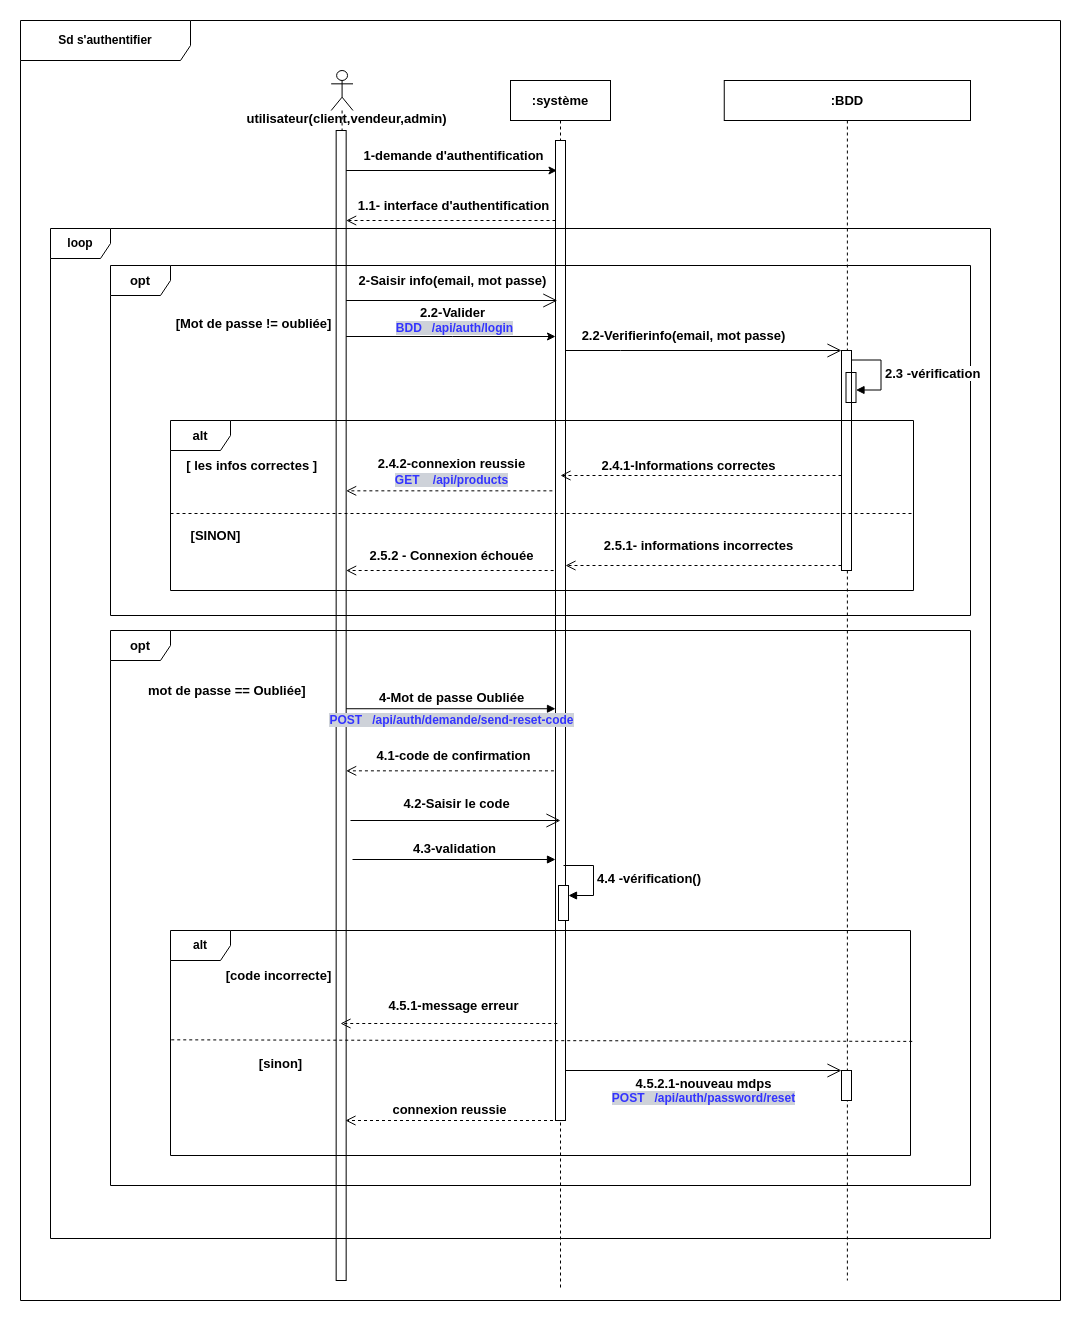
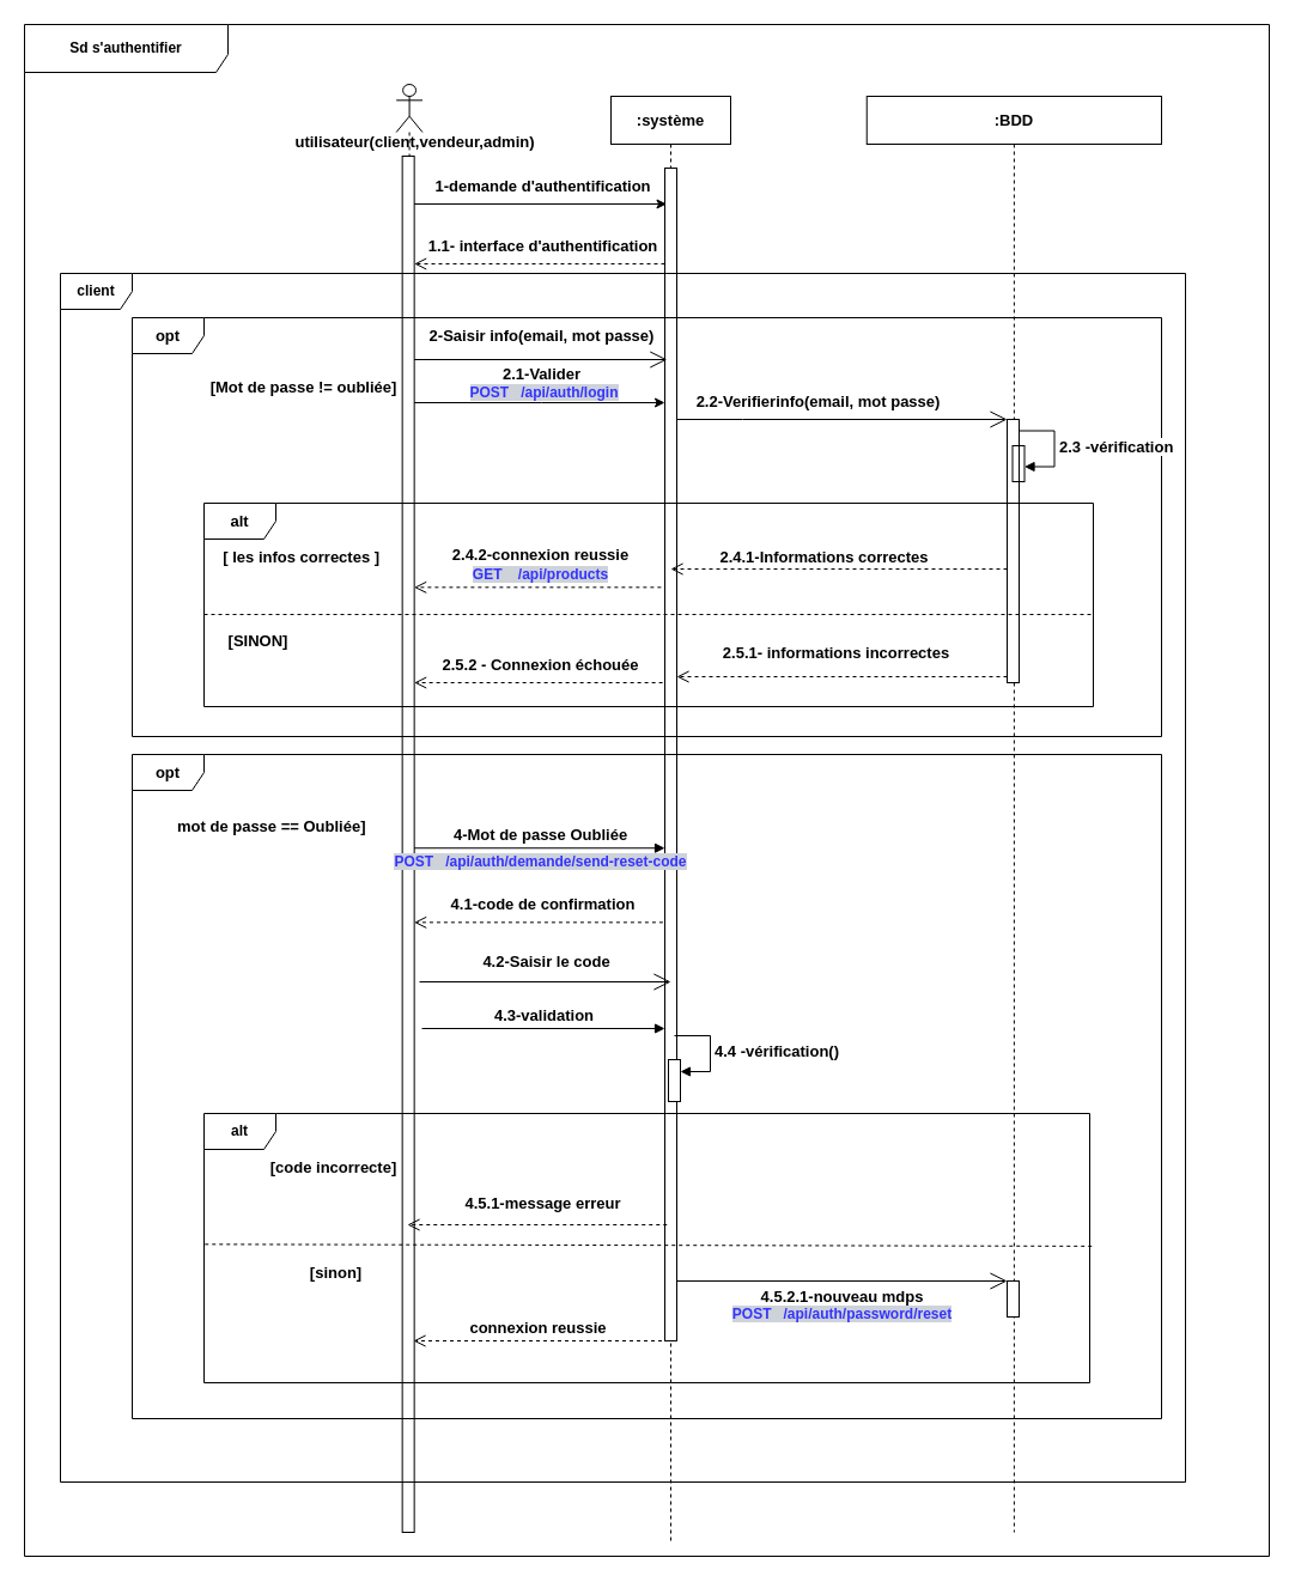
  <mxCell id="0" />
  <mxCell id="1" parent="0" />
  <mxCell id="2" value="" style="shape=umlLifeline;perimeter=lifelinePerimeter;whiteSpace=wrap;html=1;container=1;dropTarget=0;collapsible=0;recursiveResize=0;outlineConnect=0;portConstraint=eastwest;newEdgeStyle={&quot;curved&quot;:0,&quot;rounded&quot;:0};participant=umlActor;fontStyle=1;fontSize=13;" vertex="1" parent="1"><mxGeometry x="330.66" y="70" width="21.84" height="1210" as="geometry" /></mxCell>
  <mxCell id="3" value="" style="html=1;points=[[0,0,0,0,5],[0,1,0,0,-5],[1,0,0,0,5],[1,1,0,0,-5]];perimeter=orthogonalPerimeter;outlineConnect=0;targetShapes=umlLifeline;portConstraint=eastwest;newEdgeStyle={&quot;curved&quot;:0,&quot;rounded&quot;:0};fontStyle=1;fontSize=13;" vertex="1" parent="2"><mxGeometry x="5" y="60" width="10" height="1150" as="geometry" /></mxCell>
  <mxCell id="4" value="utilisateur(client,vendeur,admin)" style="text;html=1;align=center;verticalAlign=middle;resizable=0;points=[];autosize=1;strokeColor=none;fillColor=none;fontStyle=1;fontSize=13;" vertex="1" parent="1"><mxGeometry x="241" y="103" width="210" height="30" as="geometry" /></mxCell>
  <mxCell id="5" value=":système" style="shape=umlLifeline;perimeter=lifelinePerimeter;whiteSpace=wrap;html=1;container=1;dropTarget=0;collapsible=0;recursiveResize=0;outlineConnect=0;portConstraint=eastwest;newEdgeStyle={&quot;curved&quot;:0,&quot;rounded&quot;:0};fontStyle=1;fontSize=13;" vertex="1" parent="1"><mxGeometry x="510" y="80" width="100" height="1210" as="geometry" /></mxCell>
  <mxCell id="6" value="" style="html=1;points=[[0,0,0,0,5],[0,1,0,0,-5],[1,0,0,0,5],[1,1,0,0,-5]];perimeter=orthogonalPerimeter;outlineConnect=0;targetShapes=umlLifeline;portConstraint=eastwest;newEdgeStyle={&quot;curved&quot;:0,&quot;rounded&quot;:0};fontStyle=1;fontSize=13;" vertex="1" parent="5"><mxGeometry x="45" y="60" width="10" height="980" as="geometry" /></mxCell>
  <mxCell id="7" value=":BDD" style="shape=umlLifeline;perimeter=lifelinePerimeter;whiteSpace=wrap;html=1;container=1;dropTarget=0;collapsible=0;recursiveResize=0;outlineConnect=0;portConstraint=eastwest;newEdgeStyle={&quot;curved&quot;:0,&quot;rounded&quot;:0};fontStyle=1;fontSize=13;" vertex="1" parent="1"><mxGeometry x="723.75" y="80" width="246.25" height="1200" as="geometry" /></mxCell>
  <mxCell id="8" value="" style="html=1;points=[[0,0,0,0,5],[0,1,0,0,-5],[1,0,0,0,5],[1,1,0,0,-5]];perimeter=orthogonalPerimeter;outlineConnect=0;targetShapes=umlLifeline;portConstraint=eastwest;newEdgeStyle={&quot;curved&quot;:0,&quot;rounded&quot;:0};fontStyle=1" vertex="1" parent="7"><mxGeometry x="117.25" y="990" width="10" height="30" as="geometry" /></mxCell>
  <mxCell id="9" value="" style="endArrow=classic;html=1;rounded=0;fontStyle=1;fontSize=13;" edge="1" parent="1" source="3"><mxGeometry width="50" height="50" relative="1" as="geometry"><mxPoint x="350" y="170" as="sourcePoint" /><mxPoint x="556.5" y="170" as="targetPoint" /><Array as="points"><mxPoint x="441.5" y="170" /><mxPoint x="471.5" y="170" /></Array></mxGeometry></mxCell>
  <mxCell id="10" value="1-demande d'authentification" style="text;html=1;align=center;verticalAlign=middle;resizable=0;points=[];autosize=1;strokeColor=none;fillColor=none;fontStyle=1;fontSize=13;" vertex="1" parent="1"><mxGeometry x="357.5" y="140" width="190" height="30" as="geometry" /></mxCell>
  <mxCell id="11" value="" style="html=1;verticalAlign=bottom;endArrow=open;dashed=1;endSize=8;curved=0;rounded=0;fontStyle=1;fontSize=13;" edge="1" parent="1" target="3"><mxGeometry relative="1" as="geometry"><mxPoint x="555" y="220" as="sourcePoint" /><mxPoint x="350" y="220" as="targetPoint" /></mxGeometry></mxCell>
  <mxCell id="12" value="1.1- interface d'authentification" style="text;html=1;align=center;verticalAlign=middle;resizable=0;points=[];autosize=1;strokeColor=none;fillColor=none;fontStyle=1;fontSize=13;" vertex="1" parent="1"><mxGeometry x="352.5" y="190" width="200" height="30" as="geometry" /></mxCell>
  <mxCell id="13" value="&lt;br style=&quot;font-size: 13px;&quot;&gt;[Mot de passe != oubliée]" style="text;html=1;align=center;verticalAlign=middle;resizable=0;points=[];autosize=1;strokeColor=none;fillColor=none;fontStyle=1;fontSize=13;" vertex="1" parent="1"><mxGeometry x="167.5" y="295" width="170" height="40" as="geometry" /></mxCell>
  <mxCell id="14" value="2-Saisir info(email, mot passe)" style="text;html=1;align=center;verticalAlign=middle;resizable=0;points=[];autosize=1;strokeColor=none;fillColor=none;fontStyle=1;fontSize=13;" vertex="1" parent="1"><mxGeometry x="351.84" y="265" width="200" height="30" as="geometry" /></mxCell>
  <mxCell id="15" value="" style="endArrow=open;endFill=1;endSize=12;html=1;rounded=0;fontFamily=Helvetica;fontSize=13;fontColor=default;fontStyle=1" edge="1" parent="1" source="3"><mxGeometry width="160" relative="1" as="geometry"><mxPoint x="351.84" y="300" as="sourcePoint" /><mxPoint x="556.84" y="300" as="targetPoint" /></mxGeometry></mxCell>
  <mxCell id="16" value="" style="endArrow=open;endFill=1;endSize=12;html=1;rounded=0;fontFamily=Helvetica;fontSize=13;fontColor=default;fontStyle=1" edge="1" parent="1" target="18"><mxGeometry width="160" relative="1" as="geometry"><mxPoint x="565" y="350" as="sourcePoint" /><mxPoint x="794.5" y="350" as="targetPoint" /><Array as="points"><mxPoint x="620" y="350" /></Array></mxGeometry></mxCell>
  <mxCell id="17" value="2.2-Verifierinfo(email, mot passe)" style="text;html=1;align=center;verticalAlign=middle;resizable=0;points=[];autosize=1;strokeColor=none;fillColor=none;fontStyle=1;fontSize=13;" vertex="1" parent="1"><mxGeometry x="577.5" y="320" width="210" height="30" as="geometry" /></mxCell>
  <mxCell id="18" value="" style="html=1;points=[[0,0,0,0,5],[0,1,0,0,-5],[1,0,0,0,5],[1,1,0,0,-5]];perimeter=orthogonalPerimeter;outlineConnect=0;targetShapes=umlLifeline;portConstraint=eastwest;newEdgeStyle={&quot;curved&quot;:0,&quot;rounded&quot;:0};align=center;verticalAlign=middle;fontFamily=Helvetica;fontSize=13;fontColor=default;fillColor=default;gradientColor=none;fontStyle=1" vertex="1" parent="1"><mxGeometry x="841" y="350" width="10" height="220" as="geometry" /></mxCell>
  <mxCell id="19" value="" style="html=1;points=[[0,0,0,0,5],[0,1,0,0,-5],[1,0,0,0,5],[1,1,0,0,-5]];perimeter=orthogonalPerimeter;outlineConnect=0;targetShapes=umlLifeline;portConstraint=eastwest;newEdgeStyle={&quot;curved&quot;:0,&quot;rounded&quot;:0};align=center;verticalAlign=middle;fontFamily=Helvetica;fontSize=13;fontColor=default;fillColor=none;gradientColor=none;fontStyle=1" vertex="1" parent="1"><mxGeometry x="845.5" y="372" width="10" height="30" as="geometry" /></mxCell>
  <mxCell id="20" value="alt" style="shape=umlFrame;whiteSpace=wrap;html=1;pointerEvents=0;fontStyle=1;fontSize=13;" vertex="1" parent="1"><mxGeometry x="170" y="420" width="743" height="170" as="geometry" /></mxCell>
  <mxCell id="21" value="" style="endArrow=none;dashed=1;html=1;rounded=0;fontFamily=Helvetica;fontSize=13;fontColor=default;fontStyle=1;entryX=0.999;entryY=0.553;entryDx=0;entryDy=0;entryPerimeter=0;" edge="1" parent="1"><mxGeometry width="50" height="50" relative="1" as="geometry"><mxPoint x="170" y="513" as="sourcePoint" /><mxPoint x="912.257" y="513.01" as="targetPoint" /></mxGeometry></mxCell>
  <mxCell id="22" value="[ les infos correctes ]&amp;nbsp;" style="text;html=1;align=center;verticalAlign=middle;resizable=0;points=[];autosize=1;strokeColor=none;fillColor=none;fontFamily=Helvetica;fontSize=13;fontColor=default;fontStyle=1" vertex="1" parent="1"><mxGeometry x="177.5" y="450" width="150" height="30" as="geometry" /></mxCell>
  <mxCell id="23" value="[SINON]" style="text;html=1;align=center;verticalAlign=middle;resizable=0;points=[];autosize=1;strokeColor=none;fillColor=none;fontFamily=Helvetica;fontSize=13;fontColor=default;fontStyle=1" vertex="1" parent="1"><mxGeometry x="180" y="520" width="70" height="30" as="geometry" /></mxCell>
  <mxCell id="24" value="" style="html=1;verticalAlign=bottom;endArrow=open;dashed=1;endSize=8;curved=0;rounded=0;fontStyle=1;fontSize=13;" edge="1" parent="1" source="18"><mxGeometry relative="1" as="geometry"><mxPoint x="785" y="475.16" as="sourcePoint" /><mxPoint x="560" y="475" as="targetPoint" /></mxGeometry></mxCell>
  <mxCell id="25" value="" style="html=1;verticalAlign=bottom;endArrow=open;dashed=1;endSize=8;curved=0;rounded=0;fontStyle=1;fontSize=13;exitX=0;exitY=1;exitDx=0;exitDy=-5;exitPerimeter=0;" edge="1" parent="1" source="18" target="6"><mxGeometry relative="1" as="geometry"><mxPoint x="810" y="560" as="sourcePoint" /><mxPoint x="570" y="560" as="targetPoint" /></mxGeometry></mxCell>
  <mxCell id="26" value="2.5.1- informations incorrectes" style="text;html=1;align=center;verticalAlign=middle;resizable=0;points=[];autosize=1;strokeColor=none;fillColor=none;fontFamily=Helvetica;fontSize=13;fontColor=default;fontStyle=1" vertex="1" parent="1"><mxGeometry x="597.5" y="530" width="200" height="30" as="geometry" /></mxCell>
  <mxCell id="27" value="2.4.1-Informations correctes" style="text;html=1;align=center;verticalAlign=middle;resizable=0;points=[];autosize=1;strokeColor=none;fillColor=none;fontFamily=Helvetica;fontSize=13;fontColor=default;fontStyle=1" vertex="1" parent="1"><mxGeometry x="592.5" y="450" width="190" height="30" as="geometry" /></mxCell>
  <mxCell id="28" value="" style="html=1;verticalAlign=bottom;endArrow=open;dashed=1;endSize=8;curved=0;rounded=0;fontStyle=1;fontSize=13;" edge="1" parent="1" target="3"><mxGeometry relative="1" as="geometry"><mxPoint x="551.87" y="490.34" as="sourcePoint" /><mxPoint x="350" y="490" as="targetPoint" /></mxGeometry></mxCell>
  <mxCell id="29" value="2.4.2-connexion reussie&lt;div&gt;&lt;font style=&quot;color: rgb(51, 51, 255); background-color: rgb(206, 210, 217); font-size: 12px;&quot;&gt;GET&amp;nbsp; &amp;nbsp; /api/products&lt;/font&gt;&lt;/div&gt;" style="text;html=1;align=center;verticalAlign=middle;resizable=0;points=[];autosize=1;strokeColor=none;fillColor=none;fontFamily=Helvetica;fontSize=13;fontColor=default;fontStyle=1" vertex="1" parent="1"><mxGeometry x="370.5" y="451" width="160" height="40" as="geometry" /></mxCell>
  <mxCell id="30" value="2.5.2 - Connexion échouée" style="text;html=1;align=center;verticalAlign=middle;resizable=0;points=[];autosize=1;strokeColor=none;fillColor=none;fontFamily=Helvetica;fontSize=13;fontColor=default;fontStyle=1" vertex="1" parent="1"><mxGeometry x="361" y="540" width="180" height="30" as="geometry" /></mxCell>
  <mxCell id="31" value="" style="html=1;verticalAlign=bottom;endArrow=open;dashed=1;endSize=8;curved=0;rounded=0;fontStyle=1;fontSize=13;" edge="1" parent="1" target="3"><mxGeometry relative="1" as="geometry"><mxPoint x="553.13" y="570" as="sourcePoint" /><mxPoint x="353.13" y="570" as="targetPoint" /></mxGeometry></mxCell>
  <mxCell id="32" value="opt" style="shape=umlFrame;whiteSpace=wrap;html=1;pointerEvents=0;fontStyle=1;fontSize=13;" vertex="1" parent="1"><mxGeometry x="110" y="265" width="860" height="350" as="geometry" /></mxCell>
  <mxCell id="33" value="opt" style="shape=umlFrame;whiteSpace=wrap;html=1;pointerEvents=0;fontStyle=1;fontSize=13;" vertex="1" parent="1"><mxGeometry x="110" y="630" width="860" height="555" as="geometry" /></mxCell>
  <mxCell id="34" value="&lt;span style=&quot;&quot;&gt;mot de passe == Oubliée]&lt;/span&gt;" style="text;html=1;align=left;verticalAlign=middle;resizable=0;points=[];autosize=1;strokeColor=none;fillColor=none;fontStyle=1;fontSize=13;" vertex="1" parent="1"><mxGeometry x="146.07" y="675" width="170" height="30" as="geometry" /></mxCell>
  <mxCell id="35" value="4-Mot de passe Oubliée" style="html=1;verticalAlign=bottom;endArrow=block;curved=0;rounded=0;fontStyle=1;fontSize=13;" edge="1" parent="1" source="3"><mxGeometry width="80" relative="1" as="geometry"><mxPoint x="350" y="708" as="sourcePoint" /><mxPoint x="555" y="708.24" as="targetPoint" /></mxGeometry></mxCell>
  <mxCell id="36" value="" style="endArrow=open;endFill=1;endSize=12;html=1;rounded=0;fontStyle=1;fontSize=13;" edge="1" parent="1"><mxGeometry width="160" relative="1" as="geometry"><mxPoint x="350" y="820" as="sourcePoint" /><mxPoint x="560" y="820" as="targetPoint" /></mxGeometry></mxCell>
  <mxCell id="37" value="4.2-Saisir le code" style="text;html=1;align=center;verticalAlign=middle;resizable=0;points=[];autosize=1;strokeColor=none;fillColor=none;fontStyle=1;fontSize=13;" vertex="1" parent="1"><mxGeometry x="395.87" y="788" width="120" height="30" as="geometry" /></mxCell>
  <mxCell id="38" value="4.3-validation" style="html=1;verticalAlign=bottom;endArrow=block;curved=0;rounded=0;fontStyle=1;fontSize=13;" edge="1" parent="1"><mxGeometry width="80" relative="1" as="geometry"><mxPoint x="352" y="859" as="sourcePoint" /><mxPoint x="555" y="859" as="targetPoint" /></mxGeometry></mxCell>
  <mxCell id="39" value="alt" style="shape=umlFrame;whiteSpace=wrap;html=1;pointerEvents=0;fontStyle=1" vertex="1" parent="1"><mxGeometry x="170" y="930" width="740" height="225" as="geometry" /></mxCell>
  <mxCell id="40" value="&lt;font style=&quot;font-size: 13px;&quot;&gt;[code incorrecte]&lt;/font&gt;" style="text;html=1;align=center;verticalAlign=middle;resizable=0;points=[];autosize=1;strokeColor=none;fillColor=none;fontStyle=1" vertex="1" parent="1"><mxGeometry x="217.5" y="960" width="120" height="30" as="geometry" /></mxCell>
  <mxCell id="41" value="&lt;font style=&quot;font-size: 13px;&quot;&gt;4.5.1-message erreur&lt;/font&gt;" style="text;html=1;align=center;verticalAlign=middle;resizable=0;points=[];autosize=1;strokeColor=none;fillColor=none;fontStyle=1" vertex="1" parent="1"><mxGeometry x="377.5" y="990" width="150" height="30" as="geometry" /></mxCell>
  <mxCell id="42" value="&lt;font style=&quot;font-size: 13px;&quot;&gt;4.1-code de confirmation&lt;/font&gt;" style="text;html=1;align=center;verticalAlign=middle;resizable=0;points=[];autosize=1;strokeColor=none;fillColor=none;fontStyle=1" vertex="1" parent="1"><mxGeometry x="367.5" y="740" width="170" height="30" as="geometry" /></mxCell>
  <mxCell id="43" value="" style="html=1;points=[[0,0,0,0,5],[0,1,0,0,-5],[1,0,0,0,5],[1,1,0,0,-5]];perimeter=orthogonalPerimeter;outlineConnect=0;targetShapes=umlLifeline;portConstraint=eastwest;newEdgeStyle={&quot;curved&quot;:0,&quot;rounded&quot;:0};fontStyle=1" vertex="1" parent="1"><mxGeometry x="558" y="885" width="10" height="35" as="geometry" /></mxCell>
  <mxCell id="44" value="&lt;font style=&quot;font-size: 13px;&quot;&gt;4.4 -vérification()&lt;/font&gt;" style="html=1;align=left;spacingLeft=2;endArrow=block;rounded=0;edgeStyle=orthogonalEdgeStyle;curved=0;rounded=0;fontStyle=1" edge="1" parent="1" target="43"><mxGeometry relative="1" as="geometry"><mxPoint x="563" y="865" as="sourcePoint" /><Array as="points"><mxPoint x="593" y="895" /></Array></mxGeometry></mxCell>
  <mxCell id="45" value="&lt;font style=&quot;font-size: 13px;&quot;&gt;connexion reussie&lt;/font&gt;" style="html=1;verticalAlign=bottom;endArrow=open;dashed=1;endSize=8;curved=0;rounded=0;fontStyle=1" edge="1" parent="1"><mxGeometry relative="1" as="geometry"><mxPoint x="552.5" y="1120" as="sourcePoint" /><mxPoint x="345" y="1120" as="targetPoint" /></mxGeometry></mxCell>
  <mxCell id="46" value="" style="endArrow=none;dashed=1;html=1;rounded=0;entryX=1.005;entryY=0.524;entryDx=0;entryDy=0;entryPerimeter=0;exitX=0.001;exitY=0.517;exitDx=0;exitDy=0;exitPerimeter=0;fontStyle=1" edge="1" parent="1"><mxGeometry width="50" height="50" relative="1" as="geometry"><mxPoint x="170.74" y="1039.325" as="sourcePoint" /><mxPoint x="913.7" y="1040.9" as="targetPoint" /></mxGeometry></mxCell>
  <mxCell id="47" value="" style="html=1;verticalAlign=bottom;endArrow=open;dashed=1;endSize=8;curved=0;rounded=0;fontStyle=1;fontSize=13;" edge="1" parent="1" target="3"><mxGeometry relative="1" as="geometry"><mxPoint x="553.43" y="770.34" as="sourcePoint" /><mxPoint x="351.56" y="770" as="targetPoint" /></mxGeometry></mxCell>
  <mxCell id="48" value="" style="html=1;verticalAlign=bottom;endArrow=open;dashed=1;endSize=8;curved=0;rounded=0;fontStyle=1" edge="1" parent="1"><mxGeometry relative="1" as="geometry"><mxPoint x="556.75" y="1023" as="sourcePoint" /><mxPoint x="340" y="1023" as="targetPoint" /></mxGeometry></mxCell>
  <mxCell id="49" value="" style="endArrow=open;endFill=1;endSize=12;html=1;rounded=0;fontStyle=1;fontSize=13;" edge="1" parent="1" source="6" target="8"><mxGeometry width="160" relative="1" as="geometry"><mxPoint x="568" y="1070" as="sourcePoint" /><mxPoint x="837.5" y="1070" as="targetPoint" /></mxGeometry></mxCell>
  <mxCell id="50" value="&lt;span&gt;&lt;font style=&quot;font-size: 13px;&quot;&gt;4.5.2.1-nouveau mdps&lt;/font&gt;&lt;/span&gt;&lt;div&gt;&lt;span style=&quot;background-color: rgb(206, 210, 217);&quot;&gt;&lt;font style=&quot;color: rgb(51, 51, 255);&quot;&gt;POST&amp;nbsp; &amp;nbsp;/api/auth/password/reset&lt;/font&gt;&lt;/span&gt;&lt;/div&gt;" style="text;html=1;align=center;verticalAlign=middle;resizable=0;points=[];autosize=1;strokeColor=none;fillColor=none;fontStyle=1" vertex="1" parent="1"><mxGeometry x="602.5" y="1070" width="200" height="40" as="geometry" /></mxCell>
  <mxCell id="51" value="&lt;font style=&quot;font-size: 13px;&quot;&gt;[sinon]&lt;/font&gt;" style="text;html=1;align=center;verticalAlign=middle;resizable=0;points=[];autosize=1;strokeColor=none;fillColor=none;fontStyle=1" vertex="1" parent="1"><mxGeometry x="250" y="1048" width="60" height="30" as="geometry" /></mxCell>
  <mxCell id="52" value="&lt;b&gt;Sd s'authentifier&lt;/b&gt;" style="shape=umlFrame;whiteSpace=wrap;html=1;pointerEvents=0;width=170;height=40;" vertex="1" parent="1"><mxGeometry x="20" y="20" width="1040" height="1280" as="geometry" /></mxCell>
- <mxCell id="53" value="&lt;b&gt;loop&lt;/b&gt;" style="shape=umlFrame;whiteSpace=wrap;html=1;pointerEvents=0;" vertex="1" parent="1"><mxGeometry x="50" y="228" width="940" height="1010" as="geometry" /></mxCell>
+ <mxCell id="53" value="&lt;b&gt;client&lt;/b&gt;" style="shape=umlFrame;whiteSpace=wrap;html=1;pointerEvents=0;" vertex="1" parent="1"><mxGeometry x="50" y="228" width="940" height="1010" as="geometry" /></mxCell>
  <mxCell id="54" value="&lt;font style=&quot;font-size: 13px;&quot;&gt;2.3 -vérification&lt;/font&gt;" style="html=1;align=left;spacingLeft=2;endArrow=block;rounded=0;edgeStyle=orthogonalEdgeStyle;curved=0;rounded=0;fontStyle=1" edge="1" parent="1"><mxGeometry relative="1" as="geometry"><mxPoint x="850.5" y="359.5" as="sourcePoint" /><Array as="points"><mxPoint x="880.5" y="389.5" /></Array><mxPoint x="855.5" y="389.514" as="targetPoint" /></mxGeometry></mxCell>
  <mxCell id="55" value="" style="endArrow=classic;html=1;rounded=0;fontStyle=1;fontSize=13;" edge="1" parent="1"><mxGeometry width="50" height="50" relative="1" as="geometry"><mxPoint x="345.66" y="336" as="sourcePoint" /><mxPoint x="555" y="336" as="targetPoint" /><Array as="points"><mxPoint x="451.84" y="336" /></Array></mxGeometry></mxCell>
- <mxCell id="56" value="2.2-Valider&lt;div&gt;&lt;br&gt;&lt;/div&gt;" style="text;html=1;align=center;verticalAlign=middle;resizable=0;points=[];autosize=1;strokeColor=none;fillColor=none;fontStyle=1;fontSize=13;" vertex="1" parent="1"><mxGeometry x="406.87" y="300" width="90" height="40" as="geometry" /></mxCell>
+ <mxCell id="56" value="2.1-Valider&lt;div&gt;&lt;br&gt;&lt;/div&gt;" style="text;html=1;align=center;verticalAlign=middle;resizable=0;points=[];autosize=1;strokeColor=none;fillColor=none;fontStyle=1;fontSize=13;" vertex="1" parent="1"><mxGeometry x="406.87" y="300" width="90" height="40" as="geometry" /></mxCell>
  <mxCell id="57" value="&lt;span style=&quot;color: rgb(51, 51, 255); font-weight: 700; background-color: rgb(206, 210, 217);&quot;&gt;&lt;font&gt;POST&amp;nbsp; &amp;nbsp;/api/auth/demande/send-reset-code&lt;/font&gt;&lt;/span&gt;" style="text;html=1;align=center;verticalAlign=middle;resizable=0;points=[];autosize=1;strokeColor=none;fillColor=none;" vertex="1" parent="1"><mxGeometry x="316" y="705" width="270" height="30" as="geometry" /></mxCell>
- <mxCell id="58" value="&lt;span style=&quot;color: rgb(51, 51, 255); font-weight: 700; background-color: rgb(206, 210, 217);&quot;&gt;&lt;font&gt;BDD&amp;nbsp; &amp;nbsp;/api/auth/login&lt;/font&gt;&lt;/span&gt;" style="text;html=1;align=center;verticalAlign=middle;resizable=0;points=[];autosize=1;strokeColor=none;fillColor=none;" vertex="1" parent="1"><mxGeometry x="379" y="313" width="150" height="30" as="geometry" /></mxCell>
+ <mxCell id="58" value="&lt;span style=&quot;color: rgb(51, 51, 255); font-weight: 700; background-color: rgb(206, 210, 217);&quot;&gt;&lt;font&gt;POST&amp;nbsp; &amp;nbsp;/api/auth/login&lt;/font&gt;&lt;/span&gt;" style="text;html=1;align=center;verticalAlign=middle;resizable=0;points=[];autosize=1;strokeColor=none;fillColor=none;" vertex="1" parent="1"><mxGeometry x="379" y="313" width="150" height="30" as="geometry" /></mxCell>
